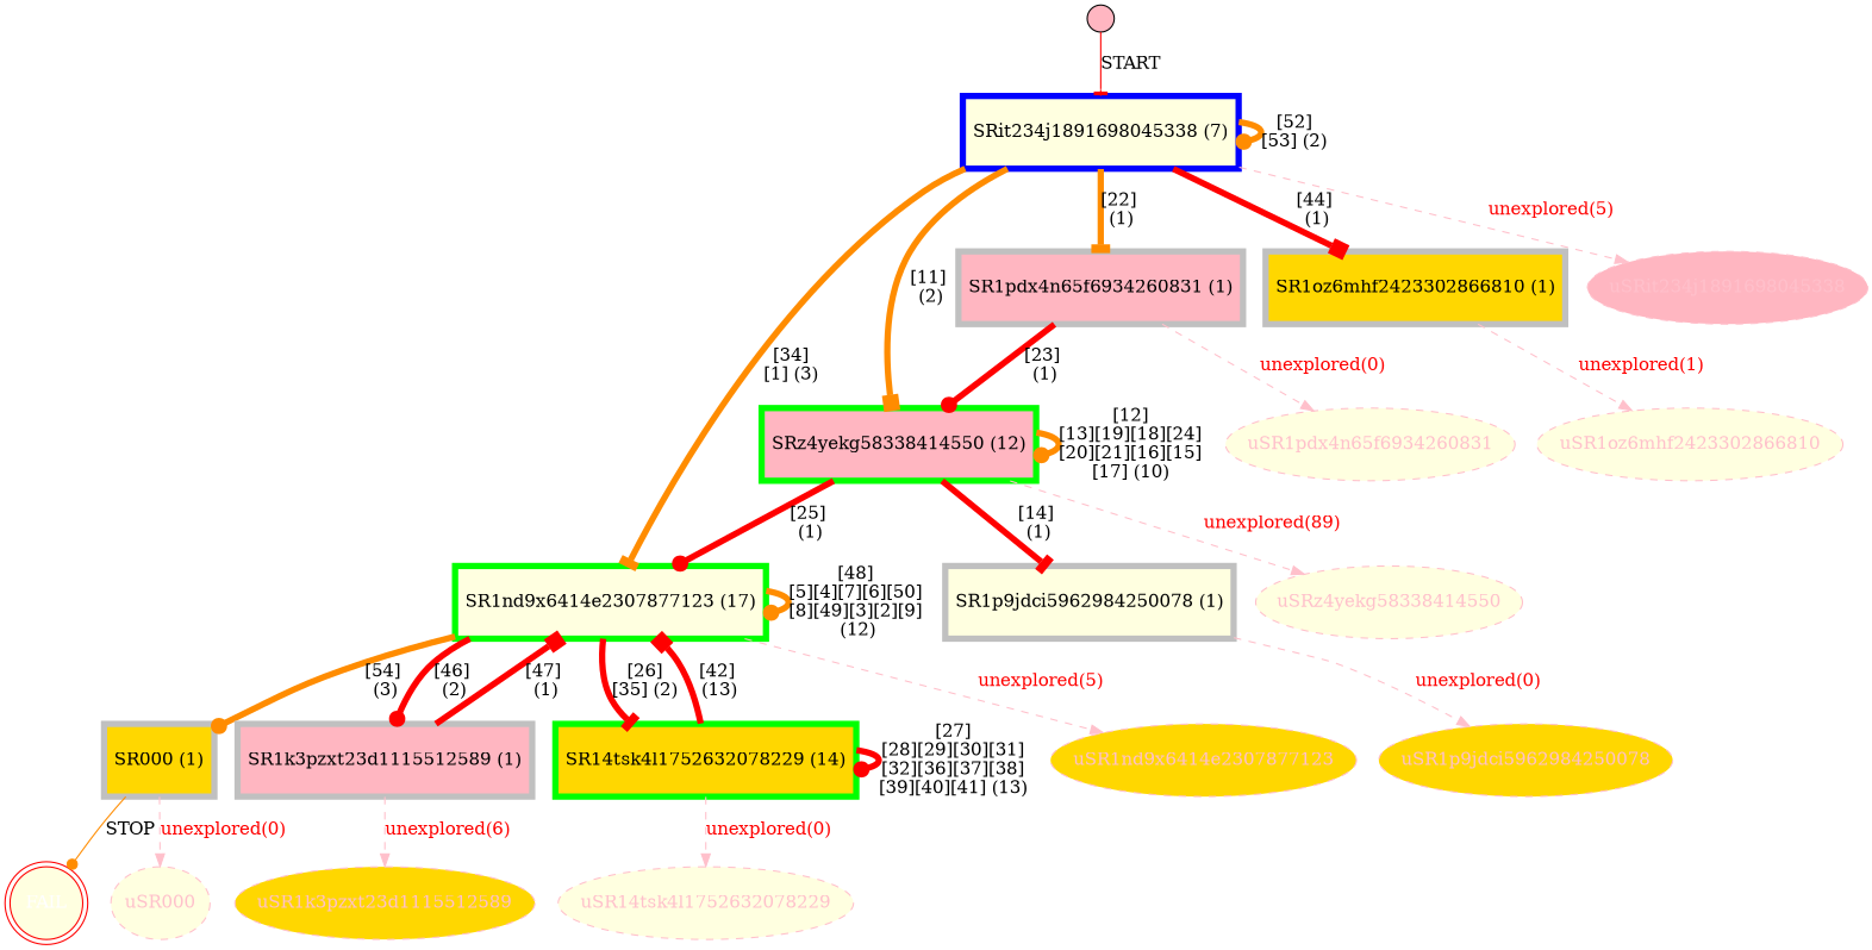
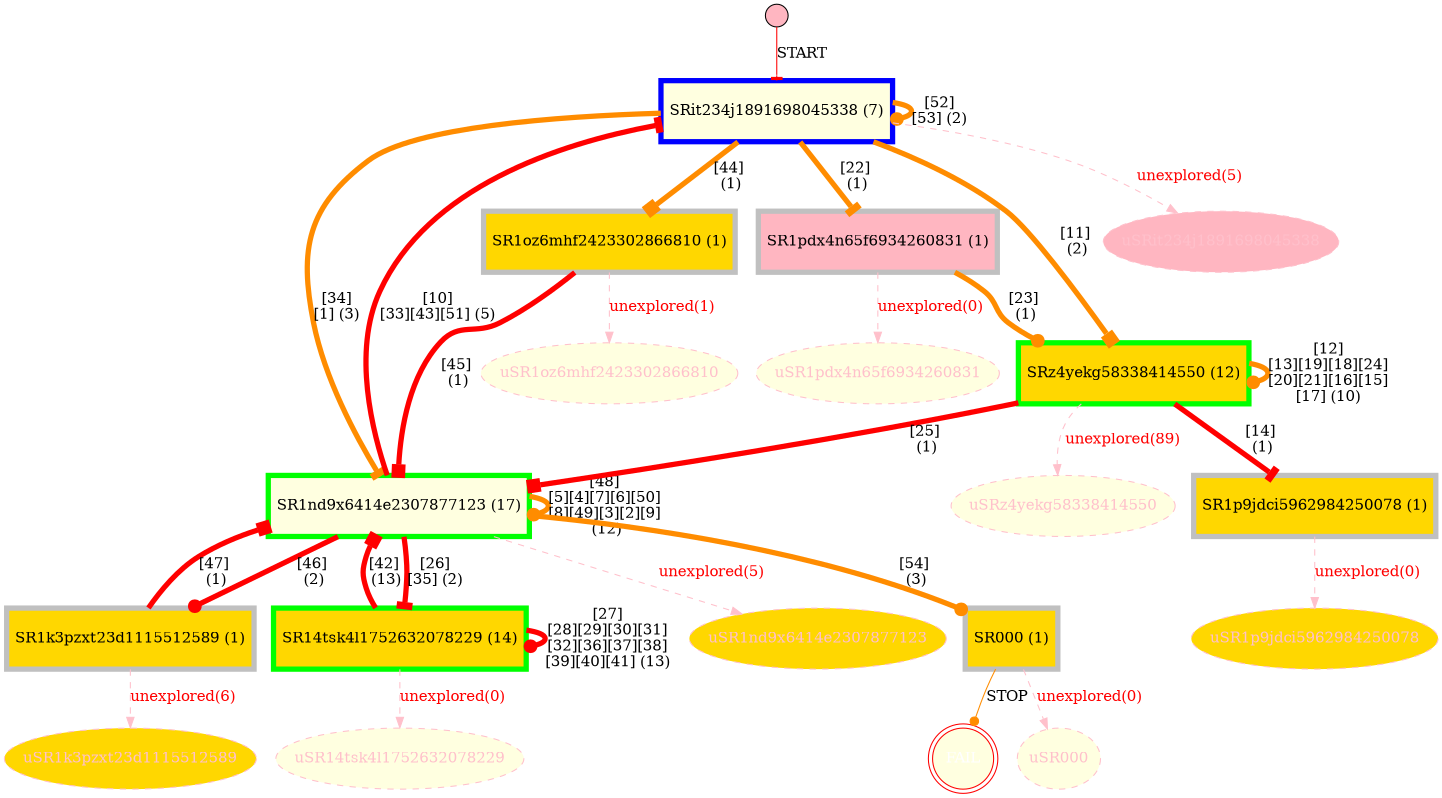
  digraph {
    rankdir=TB
    node [color=pink fillcolor=lightyellow shape=rect style="solid,filled" fixedsize=false fontcolor=black]
    edge [color=red style=solid penwidth=5]
    ENTRY [color=black fillcolor=lightpink height=0.3 shape=point fixedsize="" fontcolor=""]
    n2 [color=blue height=0.8 label="SRit234j1891698045338 (7)" penwidth=5]
    n3 [color=green height=0.8 label="SR1nd9x6414e2307877123 (17)" penwidth=5]
    n4 [color=grey fillcolor=lightpink height=0.8 label="SR1pdx4n65f6934260831 (1)" penwidth=5]
-   n5 [color=green fillcolor=lightpink height=0.8 label="SRz4yekg58338414550 (12)" penwidth=5]
+   n5 [color=green fillcolor=gold height=0.8 label="SRz4yekg58338414550 (12)" penwidth=5]
    n6 [color=grey fillcolor=gold height=0.8 label="SR1oz6mhf2423302866810 (1)" penwidth=5]
    uSRit234j1891698045338 [fillcolor=lightpink fontcolor=pink height=0.8 shape=ellipse style="dashed,filled"]
    n8 [color=grey fillcolor=gold height=0.8 label="SR000 (1)" penwidth=5]
-   n9 [color=grey fillcolor=lightpink height=0.8 label="SR1k3pzxt23d1115512589 (1)" penwidth=5]
+   n9 [color=grey fillcolor=gold height=0.8 label="SR1k3pzxt23d1115512589 (1)" penwidth=5]
    n10 [color=green fillcolor=gold height=0.8 label="SR14tsk4l1752632078229 (14)" penwidth=5]
    uSR1nd9x6414e2307877123 [fillcolor=gold fontcolor=pink height=0.8 shape=ellipse style="dashed,filled"]
    FAIL [color=red fontcolor=white height=0.8 shape=doublecircle style=filled]
    uSR000 [fontcolor=pink height=0.8 shape=ellipse style="dashed,filled"]
    uSR1k3pzxt23d1115512589 [fillcolor=gold fontcolor=pink height=0.8 shape=ellipse style="dashed,filled"]
    uSR14tsk4l1752632078229 [fontcolor=pink height=0.8 shape=ellipse style="dashed,filled"]
    uSR1pdx4n65f6934260831 [fontcolor=pink height=0.8 shape=ellipse style="dashed,filled"]
-   n17 [color=grey height=0.8 label="SR1p9jdci5962984250078 (1)" penwidth=5]
+   n17 [color=grey fillcolor=gold height=0.8 label="SR1p9jdci5962984250078 (1)" penwidth=5]
    uSRz4yekg58338414550 [fontcolor=pink height=0.8 shape=ellipse style="dashed,filled"]
    uSR1p9jdci5962984250078 [fillcolor=gold fontcolor=pink height=0.8 shape=ellipse style="dashed,filled"]
    uSR1oz6mhf2423302866810 [fontcolor=pink height=0.8 shape=ellipse style="dashed,filled"]
    ENTRY -> n2 [arrowhead=tee label=START penwidth=""]
    n2 -> n2 [arrowhead=dot color=darkorange label="[52]\n[53] (2)"]
    n2 -> n3 [arrowhead=tee color=darkorange label="[34]\n[1] (3)"]
    n2 -> n4 [arrowhead=tee color=darkorange label="[22]\n (1)"]
    n2 -> n5 [arrowhead=box color=darkorange label="[11]\n (2)"]
-   n2 -> n6 [arrowhead=box label="[44]\n (1)"]
+   n2 -> n6 [arrowhead=box color=darkorange label="[44]\n (1)"]
    n2 -> uSRit234j1891698045338 [color=pink fontcolor=red label="unexplored(5)" style=dashed penwidth=""]
+   n3 -> n2 [arrowhead=tee label="[10]\n[33][43][51] (5)"]
    n3 -> n3 [arrowhead=dot color=darkorange label="[48]\n[5][4][7][6][50]\n[8][49][3][2][9]\n (12)"]
    n3 -> n8 [arrowhead=dot color=darkorange label="[54]\n (3)"]
    n3 -> n9 [arrowhead=dot label="[46]\n (2)"]
    n3 -> n10 [arrowhead=tee label="[26]\n[35] (2)"]
    n3 -> uSR1nd9x6414e2307877123 [color=pink fontcolor=red label="unexplored(5)" style=dashed penwidth=""]
-   n4 -> n5 [arrowhead=dot label="[23]\n (1)"]
+   n4 -> n5 [arrowhead=dot color=darkorange label="[23]\n (1)"]
    n4 -> uSR1pdx4n65f6934260831 [color=pink fontcolor=red label="unexplored(0)" style=dashed penwidth=""]
-   n5 -> n3 [arrowhead=dot label="[25]\n (1)"]
+   n5 -> n3 [arrowhead=box label="[25]\n (1)"]
    n5 -> n5 [arrowhead=dot color=darkorange label="[12]\n[13][19][18][24]\n[20][21][16][15]\n[17] (10)"]
    n5 -> n17 [arrowhead=tee label="[14]\n (1)"]
    n5 -> uSRz4yekg58338414550 [color=pink fontcolor=red label="unexplored(89)" style=dashed penwidth=""]
+   n6 -> n3 [arrowhead=box label="[45]\n (1)"]
    n6 -> uSR1oz6mhf2423302866810 [color=pink fontcolor=red label="unexplored(1)" style=dashed penwidth=""]
    n8 -> FAIL [arrowhead=dot color=darkorange label=STOP penwidth=""]
    n8 -> uSR000 [color=pink fontcolor=red label="unexplored(0)" style=dashed penwidth=""]
    n9 -> n3 [arrowhead=box label="[47]\n (1)"]
    n9 -> uSR1k3pzxt23d1115512589 [color=pink fontcolor=red label="unexplored(6)" style=dashed penwidth=""]
    n10 -> n3 [arrowhead=box label="[42]\n (13)"]
    n10 -> n10 [arrowhead=dot label="[27]\n[28][29][30][31]\n[32][36][37][38]\n[39][40][41] (13)"]
    n10 -> uSR14tsk4l1752632078229 [color=pink fontcolor=red label="unexplored(0)" style=dashed penwidth=""]
    n17 -> uSR1p9jdci5962984250078 [color=pink fontcolor=red label="unexplored(0)" style=dashed penwidth=""]
  }
